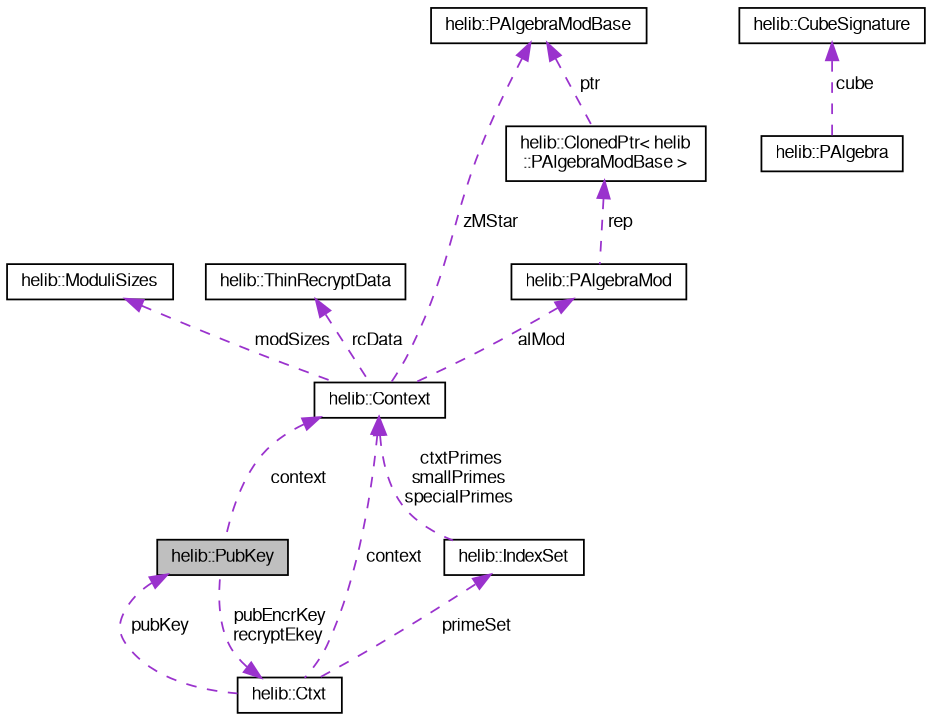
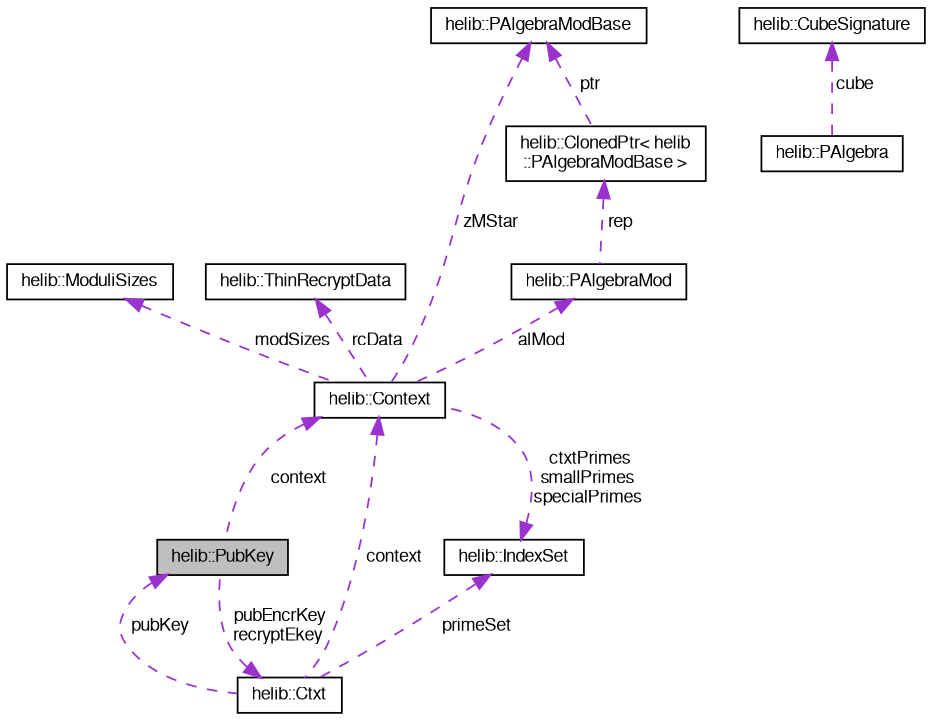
  digraph {
    node [color=black fillcolor=white fontname=FreeSans fontsize=10 shape=record style=filled]
    edge [color=darkorchid3 dir=back fontname=FreeSans fontsize=10 labelfontname=FreeSans labelfontsize=10 style=dashed]
    n1 [fillcolor=grey75 fontcolor=black height=0.2 label="helib::PubKey" width=0.4]
    n2 [height=0.2 label="helib::Ctxt" width=0.4]
    n3 [height=0.2 label="helib::Context" width=0.4]
    n4 [height=0.2 label="helib::ModuliSizes" width=0.4]
    n5 [height=0.2 label="helib::ThinRecryptData" width=0.4]
    n6 [height=0.2 label="helib::IndexSet" width=0.4]
    n7 [height=0.2 label="helib::PAlgebra" width=0.4]
    n8 [height=0.2 label="helib::CubeSignature" width=0.4]
    n9 [height=0.2 label="helib::PAlgebraMod" width=0.4]
    n10 [height=0.2 label="helib::ClonedPtr\< helib\l::PAlgebraModBase \>" width=0.4]
    n11 [height=0.2 label="helib::PAlgebraModBase" width=0.4]
    n1 -> n2 [label=" pubKey"]
    n2 -> n1 [label=" pubEncrKey\nrecryptEkey"]
    n3 -> n1 [label=" context"]
    n3 -> n2 [label=" context"]
    n4 -> n3 [label=" modSizes"]
    n5 -> n3 [label=" rcData"]
    n6 -> n2 [label=" primeSet"]
-   n3 -> n6 [label=" ctxtPrimes\nsmallPrimes\nspecialPrimes"]
+   n6 -> n3 [label=" ctxtPrimes\nsmallPrimes\nspecialPrimes"]
    n8 -> n7 [label=" cube"]
    n9 -> n3 [label=" alMod"]
    n10 -> n9 [label=" rep"]
    n11 -> n3 [label=" zMStar"]
    n11 -> n10 [label=" ptr"]
  }
